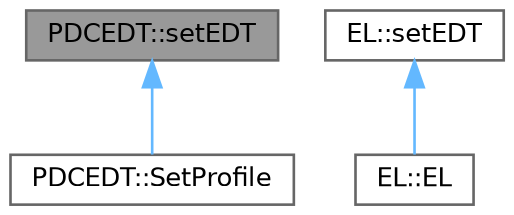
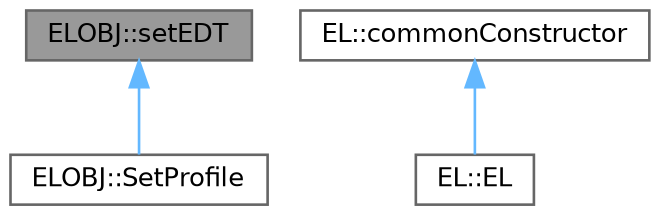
  digraph {
    rankdir=TB
    node [color=grey40 fillcolor=white fontname=Helvetica fontsize=10 shape=box style=filled]
    edge [color=steelblue1 dir=back fontname=Helvetica fontsize=10 labelfontname=Helvetica labelfontsize=10 style=solid]
-   n1 [color=gray40 fillcolor=grey60 fontcolor=black height=0.2 label="PDCEDT::setEDT" width=0.4]
-   n2 [height=0.2 label="PDCEDT::SetProfile" width=0.4]
-   n3 [height=0.2 label="EL::setEDT" width=0.4]
+   n1 [color=gray40 fillcolor=grey60 fontcolor=black height=0.2 label="ELOBJ::setEDT" width=0.4]
+   n2 [height=0.2 label="ELOBJ::SetProfile" width=0.4]
+   n3 [height=0.2 label="EL::commonConstructor" width=0.4]
    n4 [height=0.2 label="EL::EL" width=0.4]
    n1 -> n2
    n3 -> n4
  }
